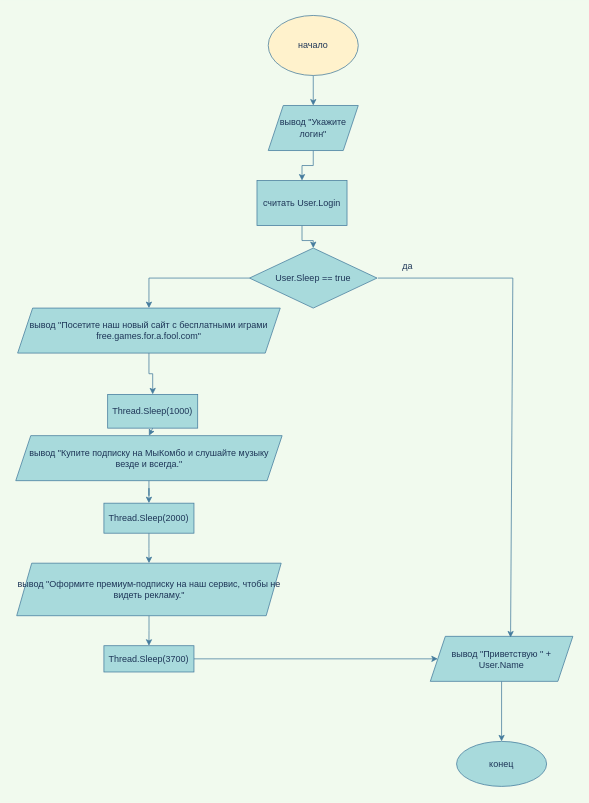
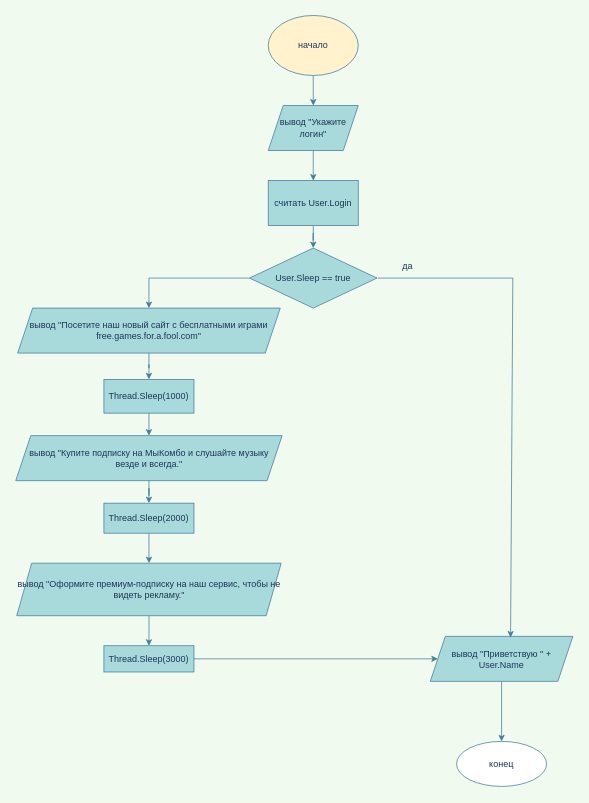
  <mxCell id="0" />
  <mxCell id="1" parent="0" />
  <mxCell id="2" style="edgeStyle=orthogonalEdgeStyle;rounded=0;orthogonalLoop=1;jettySize=auto;html=1;exitX=0.5;exitY=1;exitDx=0;exitDy=0;entryX=0.5;entryY=0;entryDx=0;entryDy=0;labelBackgroundColor=#F1FAEE;strokeColor=#457B9D;fontColor=#1D3557;" edge="1" parent="1" source="3" target="5"><mxGeometry relative="1" as="geometry" /></mxCell>
  <mxCell id="3" value="начало" style="ellipse;whiteSpace=wrap;html=1;rounded=0;fillColor=#fff2cc;strokeColor=#457B9D;fontColor=#1D3557;" vertex="1" parent="1"><mxGeometry x="357" y="20" width="120" height="80" as="geometry" /></mxCell>
  <mxCell id="4" value="" style="edgeStyle=orthogonalEdgeStyle;rounded=0;orthogonalLoop=1;jettySize=auto;html=1;labelBackgroundColor=#F1FAEE;strokeColor=#457B9D;fontColor=#1D3557;" edge="1" parent="1" source="5" target="7"><mxGeometry relative="1" as="geometry" /></mxCell>
  <mxCell id="5" value="вывод &quot;Укажите логин&quot;" style="shape=parallelogram;perimeter=parallelogramPerimeter;whiteSpace=wrap;html=1;fixedSize=1;rounded=0;fillColor=#A8DADC;strokeColor=#457B9D;fontColor=#1D3557;" vertex="1" parent="1"><mxGeometry x="357" y="140" width="120" height="60" as="geometry" /></mxCell>
  <mxCell id="6" value="" style="edgeStyle=orthogonalEdgeStyle;rounded=0;orthogonalLoop=1;jettySize=auto;html=1;labelBackgroundColor=#F1FAEE;strokeColor=#457B9D;fontColor=#1D3557;" edge="1" parent="1" source="7" target="8"><mxGeometry relative="1" as="geometry" /></mxCell>
- <mxCell id="7" value="считать User.Login" style="rounded=0;whiteSpace=wrap;html=1;fillColor=#A8DADC;strokeColor=#457B9D;fontColor=#1D3557;" vertex="1" parent="1"><mxGeometry x="342" y="240" width="120" height="60" as="geometry" /></mxCell>
+ <mxCell id="7" value="считать User.Login" style="rounded=0;whiteSpace=wrap;html=1;fillColor=#A8DADC;strokeColor=#457B9D;fontColor=#1D3557;" vertex="1" parent="1"><mxGeometry x="357" y="240" width="120" height="60" as="geometry" /></mxCell>
  <mxCell id="8" value="User.Sleep == true" style="rhombus;whiteSpace=wrap;html=1;rounded=0;fillColor=#A8DADC;strokeColor=#457B9D;fontColor=#1D3557;" vertex="1" parent="1"><mxGeometry x="332" y="330" width="170" height="80" as="geometry" /></mxCell>
  <mxCell id="9" value="" style="edgeStyle=orthogonalEdgeStyle;rounded=0;orthogonalLoop=1;jettySize=auto;html=1;labelBackgroundColor=#F1FAEE;strokeColor=#457B9D;fontColor=#1D3557;" edge="1" parent="1" source="10" target="12"><mxGeometry relative="1" as="geometry" /></mxCell>
  <mxCell id="10" value="вывод &quot;Посетите наш новый сайт с бесплатными играми free.games.for.a.fool.com&quot;" style="shape=parallelogram;perimeter=parallelogramPerimeter;whiteSpace=wrap;html=1;fixedSize=1;rounded=0;fillColor=#A8DADC;strokeColor=#457B9D;fontColor=#1D3557;" vertex="1" parent="1"><mxGeometry x="23" y="410" width="350" height="60" as="geometry" /></mxCell>
  <mxCell id="11" value="" style="endArrow=classic;html=1;rounded=0;exitX=0;exitY=0.5;exitDx=0;exitDy=0;entryX=0.5;entryY=0;entryDx=0;entryDy=0;labelBackgroundColor=#F1FAEE;strokeColor=#457B9D;fontColor=#1D3557;" edge="1" parent="1" source="8" target="10"><mxGeometry width="50" height="50" relative="1" as="geometry"><mxPoint x="223" y="390" as="sourcePoint" /><mxPoint x="273" y="340" as="targetPoint" /><Array as="points"><mxPoint x="198" y="370" /></Array></mxGeometry></mxCell>
- <mxCell id="12" value="Thread.Sleep(1000)" style="whiteSpace=wrap;html=1;rounded=0;fillColor=#A8DADC;strokeColor=#457B9D;fontColor=#1D3557;" vertex="1" parent="1"><mxGeometry x="143" y="525" width="120" height="45" as="geometry" /></mxCell>
+ <mxCell id="12" value="Thread.Sleep(1000)" style="whiteSpace=wrap;html=1;rounded=0;fillColor=#A8DADC;strokeColor=#457B9D;fontColor=#1D3557;" vertex="1" parent="1"><mxGeometry x="138" y="505" width="120" height="45" as="geometry" /></mxCell>
  <mxCell id="13" value="" style="edgeStyle=orthogonalEdgeStyle;rounded=0;orthogonalLoop=1;jettySize=auto;html=1;labelBackgroundColor=#F1FAEE;strokeColor=#457B9D;fontColor=#1D3557;" edge="1" parent="1" source="14" target="17"><mxGeometry relative="1" as="geometry" /></mxCell>
  <mxCell id="14" value="вывод &quot;Купите подписку на МыКомбо и слушайте музыку везде и всегда.&quot;" style="shape=parallelogram;perimeter=parallelogramPerimeter;whiteSpace=wrap;html=1;fixedSize=1;rounded=0;fillColor=#A8DADC;strokeColor=#457B9D;fontColor=#1D3557;" vertex="1" parent="1"><mxGeometry x="20.5" y="580" width="355" height="60" as="geometry" /></mxCell>
  <mxCell id="15" value="" style="endArrow=classic;html=1;rounded=0;exitX=0.5;exitY=1;exitDx=0;exitDy=0;entryX=0.5;entryY=0;entryDx=0;entryDy=0;labelBackgroundColor=#F1FAEE;strokeColor=#457B9D;fontColor=#1D3557;" edge="1" parent="1" source="12" target="14"><mxGeometry width="50" height="50" relative="1" as="geometry"><mxPoint x="383" y="590" as="sourcePoint" /><mxPoint x="433" y="540" as="targetPoint" /></mxGeometry></mxCell>
  <mxCell id="16" value="" style="edgeStyle=orthogonalEdgeStyle;rounded=0;orthogonalLoop=1;jettySize=auto;html=1;strokeColor=#457B9D;fontColor=#1D3557;fillColor=#A8DADC;" edge="1" parent="1" source="17" target="19"><mxGeometry relative="1" as="geometry" /></mxCell>
  <mxCell id="17" value="Thread.Sleep(2000)" style="whiteSpace=wrap;html=1;rounded=0;fillColor=#A8DADC;strokeColor=#457B9D;fontColor=#1D3557;" vertex="1" parent="1"><mxGeometry x="138" y="670" width="120" height="40" as="geometry" /></mxCell>
  <mxCell id="18" value="" style="edgeStyle=orthogonalEdgeStyle;rounded=0;orthogonalLoop=1;jettySize=auto;html=1;strokeColor=#457B9D;fontColor=#1D3557;fillColor=#A8DADC;" edge="1" parent="1" source="19" target="21"><mxGeometry relative="1" as="geometry" /></mxCell>
  <mxCell id="19" value="вывод &quot;Оформите премиум-подписку на наш сервис, чтобы не видеть рекламу.&quot;" style="shape=parallelogram;perimeter=parallelogramPerimeter;whiteSpace=wrap;html=1;fixedSize=1;strokeColor=#457B9D;fontColor=#1D3557;fillColor=#A8DADC;" vertex="1" parent="1"><mxGeometry x="21.75" y="750" width="352.5" height="70" as="geometry" /></mxCell>
  <mxCell id="20" value="" style="edgeStyle=orthogonalEdgeStyle;rounded=0;orthogonalLoop=1;jettySize=auto;html=1;strokeColor=#457B9D;fontColor=#1D3557;fillColor=#A8DADC;" edge="1" parent="1" source="21" target="23"><mxGeometry relative="1" as="geometry" /></mxCell>
- <mxCell id="21" value="Thread.Sleep(3700)" style="whiteSpace=wrap;html=1;fillColor=#A8DADC;strokeColor=#457B9D;fontColor=#1D3557;" vertex="1" parent="1"><mxGeometry x="138" y="860" width="120" height="35" as="geometry" /></mxCell>
+ <mxCell id="21" value="Thread.Sleep(3000)" style="whiteSpace=wrap;html=1;fillColor=#A8DADC;strokeColor=#457B9D;fontColor=#1D3557;" vertex="1" parent="1"><mxGeometry x="138" y="860" width="120" height="35" as="geometry" /></mxCell>
  <mxCell id="22" value="" style="edgeStyle=orthogonalEdgeStyle;rounded=0;orthogonalLoop=1;jettySize=auto;html=1;strokeColor=#457B9D;fontColor=#1D3557;fillColor=#A8DADC;" edge="1" parent="1" source="23" target="24"><mxGeometry relative="1" as="geometry" /></mxCell>
  <mxCell id="23" value="вывод &quot;Приветствую &quot; + User.Name" style="shape=parallelogram;perimeter=parallelogramPerimeter;whiteSpace=wrap;html=1;fixedSize=1;fillColor=#A8DADC;strokeColor=#457B9D;fontColor=#1D3557;" vertex="1" parent="1"><mxGeometry x="573" y="847.5" width="190" height="60" as="geometry" /></mxCell>
- <mxCell id="24" value="конец" style="ellipse;whiteSpace=wrap;html=1;fillColor=#A8DADC;strokeColor=#457B9D;fontColor=#1D3557;" vertex="1" parent="1"><mxGeometry x="608" y="987.5" width="120" height="60" as="geometry" /></mxCell>
+ <mxCell id="24" value="конец" style="ellipse;whiteSpace=wrap;html=1;fillColor=#ffffff;strokeColor=#457B9D;fontColor=#1D3557;" vertex="1" parent="1"><mxGeometry x="608" y="987.5" width="120" height="60" as="geometry" /></mxCell>
  <mxCell id="25" value="" style="endArrow=classic;html=1;rounded=0;strokeColor=#457B9D;fontColor=#1D3557;fillColor=#A8DADC;entryX=0.563;entryY=0.025;entryDx=0;entryDy=0;entryPerimeter=0;" edge="1" parent="1" target="23"><mxGeometry width="50" height="50" relative="1" as="geometry"><mxPoint x="503" y="370" as="sourcePoint" /><mxPoint x="603" y="340" as="targetPoint" /><Array as="points"><mxPoint x="683" y="370" /></Array></mxGeometry></mxCell>
  <mxCell id="26" value="да" style="text;html=1;strokeColor=none;fillColor=none;align=center;verticalAlign=middle;whiteSpace=wrap;rounded=0;fontColor=#1D3557;" vertex="1" parent="1"><mxGeometry x="513" y="340" width="60" height="30" as="geometry" /></mxCell>
